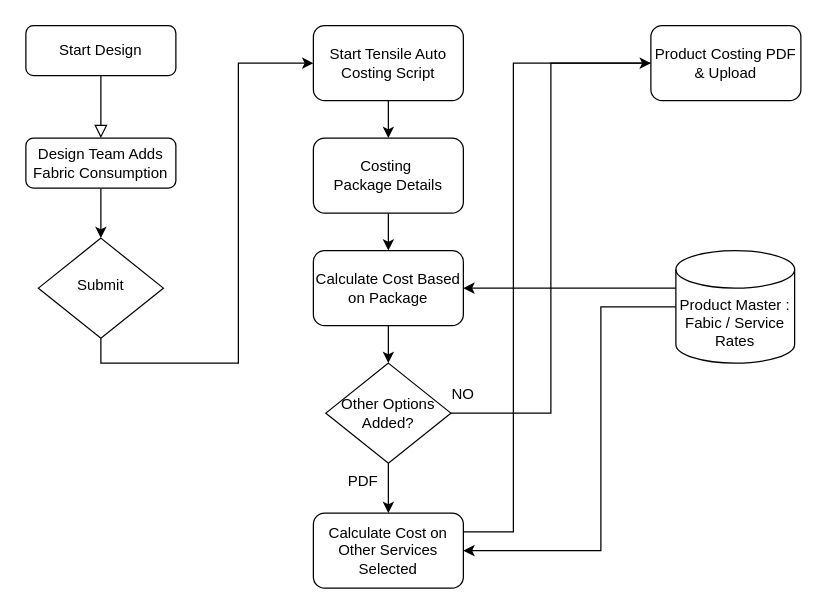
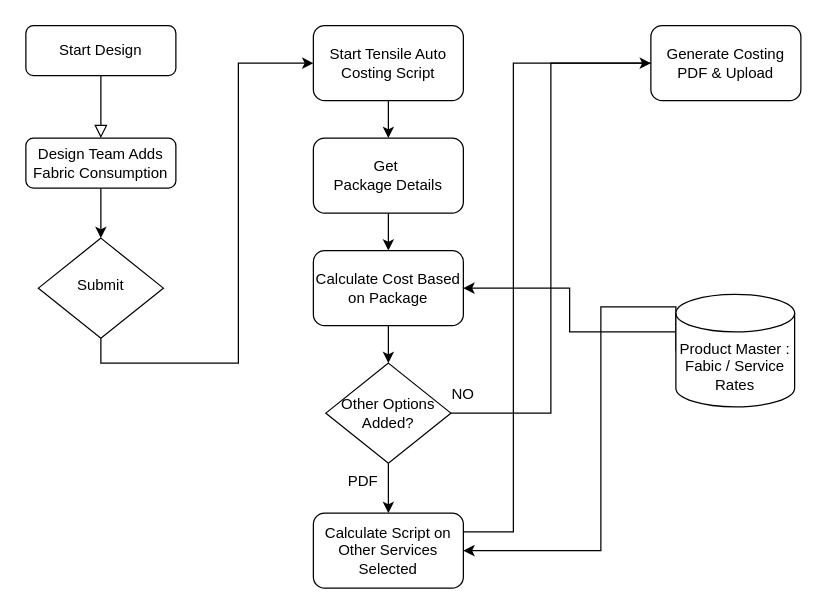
  <mxCell id="0" />
  <mxCell id="1" parent="0" />
  <mxCell id="2" value="" style="rounded=0;html=1;jettySize=auto;orthogonalLoop=1;fontSize=11;endArrow=block;endFill=0;endSize=8;strokeWidth=1;shadow=0;labelBackgroundColor=none;edgeStyle=orthogonalEdgeStyle;" parent="1" source="3" edge="1"><mxGeometry relative="1" as="geometry"><mxPoint x="80" y="110" as="targetPoint" /></mxGeometry></mxCell>
  <mxCell id="3" value="&lt;div&gt;Start Design&lt;/div&gt;" style="rounded=1;whiteSpace=wrap;html=1;fontSize=12;glass=0;strokeWidth=1;shadow=0;" parent="1" vertex="1"><mxGeometry x="20" y="20" width="120" height="40" as="geometry" /></mxCell>
  <mxCell id="4" style="edgeStyle=orthogonalEdgeStyle;rounded=0;orthogonalLoop=1;jettySize=auto;html=1;exitX=0.5;exitY=1;exitDx=0;exitDy=0;entryX=0.5;entryY=0;entryDx=0;entryDy=0;" edge="1" parent="1" source="5" target="7"><mxGeometry relative="1" as="geometry" /></mxCell>
  <mxCell id="5" value="Design Team Adds Fabric Consumption" style="rounded=1;whiteSpace=wrap;html=1;fontSize=12;glass=0;strokeWidth=1;shadow=0;" parent="1" vertex="1"><mxGeometry x="20" y="110" width="120" height="40" as="geometry" /></mxCell>
  <mxCell id="6" style="edgeStyle=orthogonalEdgeStyle;rounded=0;orthogonalLoop=1;jettySize=auto;html=1;exitX=0.5;exitY=1;exitDx=0;exitDy=0;entryX=0;entryY=0.5;entryDx=0;entryDy=0;" edge="1" parent="1" source="7" target="9"><mxGeometry relative="1" as="geometry" /></mxCell>
  <mxCell id="7" value="Submit" style="rhombus;whiteSpace=wrap;html=1;shadow=0;fontFamily=Helvetica;fontSize=12;align=center;strokeWidth=1;spacing=6;spacingTop=-4;" parent="1" vertex="1"><mxGeometry x="30" y="190" width="100" height="80" as="geometry" /></mxCell>
  <mxCell id="8" style="edgeStyle=orthogonalEdgeStyle;rounded=0;orthogonalLoop=1;jettySize=auto;html=1;exitX=0.5;exitY=1;exitDx=0;exitDy=0;entryX=0.5;entryY=0;entryDx=0;entryDy=0;" edge="1" parent="1" source="9" target="11"><mxGeometry relative="1" as="geometry"><mxPoint x="380" y="110" as="targetPoint" /><Array as="points" /></mxGeometry></mxCell>
  <mxCell id="9" value="Start Tensile Auto Costing Script" style="rounded=1;whiteSpace=wrap;html=1;" vertex="1" parent="1"><mxGeometry x="250" y="20" width="120" height="60" as="geometry" /></mxCell>
  <mxCell id="10" style="edgeStyle=orthogonalEdgeStyle;rounded=0;orthogonalLoop=1;jettySize=auto;html=1;exitX=0.5;exitY=1;exitDx=0;exitDy=0;entryX=0.5;entryY=0;entryDx=0;entryDy=0;" edge="1" parent="1" source="11" target="13"><mxGeometry relative="1" as="geometry" /></mxCell>
- <mxCell id="11" value="&lt;div&gt;Costing&amp;nbsp;&lt;/div&gt;&lt;div&gt;Package Details&lt;/div&gt;" style="rounded=1;whiteSpace=wrap;html=1;" vertex="1" parent="1"><mxGeometry x="250" y="110" width="120" height="60" as="geometry" /></mxCell>
+ <mxCell id="11" value="&lt;div&gt;Get&amp;nbsp;&lt;/div&gt;&lt;div&gt;Package Details&lt;/div&gt;" style="rounded=1;whiteSpace=wrap;html=1;" vertex="1" parent="1"><mxGeometry x="250" y="110" width="120" height="60" as="geometry" /></mxCell>
  <mxCell id="12" style="edgeStyle=orthogonalEdgeStyle;rounded=0;orthogonalLoop=1;jettySize=auto;html=1;exitX=0.5;exitY=1;exitDx=0;exitDy=0;entryX=0.5;entryY=0;entryDx=0;entryDy=0;" edge="1" parent="1" source="13" target="16"><mxGeometry relative="1" as="geometry" /></mxCell>
  <mxCell id="13" value="Calculate Cost Based on Package" style="rounded=1;whiteSpace=wrap;html=1;" vertex="1" parent="1"><mxGeometry x="250" y="200" width="120" height="60" as="geometry" /></mxCell>
  <mxCell id="14" style="edgeStyle=orthogonalEdgeStyle;rounded=0;orthogonalLoop=1;jettySize=auto;html=1;exitX=1;exitY=0.5;exitDx=0;exitDy=0;entryX=0;entryY=0.5;entryDx=0;entryDy=0;endArrow=none;" edge="1" parent="1" source="16" target="17"><mxGeometry relative="1" as="geometry" /></mxCell>
  <mxCell id="15" style="edgeStyle=orthogonalEdgeStyle;rounded=0;orthogonalLoop=1;jettySize=auto;html=1;exitX=0.5;exitY=1;exitDx=0;exitDy=0;entryX=0.5;entryY=0;entryDx=0;entryDy=0;" edge="1" parent="1" source="16" target="19"><mxGeometry relative="1" as="geometry" /></mxCell>
  <mxCell id="16" value="&lt;div&gt;Other Options&lt;/div&gt;&lt;div&gt;Added?&lt;br&gt;&lt;/div&gt;" style="rhombus;whiteSpace=wrap;html=1;" vertex="1" parent="1"><mxGeometry x="260" y="290" width="100" height="80" as="geometry" /></mxCell>
- <mxCell id="17" value="Product Costing PDF &amp;amp; Upload" style="rounded=1;whiteSpace=wrap;html=1;" vertex="1" parent="1"><mxGeometry x="520" y="20" width="120" height="60" as="geometry" /></mxCell>
+ <mxCell id="17" value="Generate Costing PDF &amp;amp; Upload" style="rounded=1;whiteSpace=wrap;html=1;" vertex="1" parent="1"><mxGeometry x="520" y="20" width="120" height="60" as="geometry" /></mxCell>
  <mxCell id="18" style="edgeStyle=orthogonalEdgeStyle;rounded=0;orthogonalLoop=1;jettySize=auto;html=1;exitX=1;exitY=0.25;exitDx=0;exitDy=0;entryX=0;entryY=0.5;entryDx=0;entryDy=0;" edge="1" parent="1" source="19" target="17"><mxGeometry relative="1" as="geometry"><Array as="points"><mxPoint x="410" y="425" /><mxPoint x="410" y="50" /></Array></mxGeometry></mxCell>
- <mxCell id="19" value="Calculate Cost on Other Services Selected" style="rounded=1;whiteSpace=wrap;html=1;" vertex="1" parent="1"><mxGeometry x="250" y="410" width="120" height="60" as="geometry" /></mxCell>
+ <mxCell id="19" value="Calculate Script on Other Services Selected" style="rounded=1;whiteSpace=wrap;html=1;" vertex="1" parent="1"><mxGeometry x="250" y="410" width="120" height="60" as="geometry" /></mxCell>
  <mxCell id="20" value="NO" style="text;html=1;align=center;verticalAlign=middle;whiteSpace=wrap;rounded=0;" vertex="1" parent="1"><mxGeometry x="340" y="300" width="60" height="30" as="geometry" /></mxCell>
  <mxCell id="21" value="PDF" style="text;html=1;align=center;verticalAlign=middle;whiteSpace=wrap;rounded=0;" vertex="1" parent="1"><mxGeometry x="260" y="370" width="60" height="30" as="geometry" /></mxCell>
  <mxCell id="22" style="edgeStyle=orthogonalEdgeStyle;rounded=0;orthogonalLoop=1;jettySize=auto;html=1;exitX=0;exitY=0.5;exitDx=0;exitDy=0;exitPerimeter=0;" edge="1" parent="1" source="24" target="19"><mxGeometry relative="1" as="geometry"><Array as="points"><mxPoint x="480" y="245" /><mxPoint x="480" y="440" /></Array></mxGeometry></mxCell>
  <mxCell id="23" style="edgeStyle=orthogonalEdgeStyle;rounded=0;orthogonalLoop=1;jettySize=auto;html=1;exitX=0;exitY=0;exitDx=0;exitDy=30;exitPerimeter=0;" edge="1" parent="1" source="24" target="13"><mxGeometry relative="1" as="geometry" /></mxCell>
- <mxCell id="24" value="Product Master : &lt;br&gt;Fabic / Service Rates" style="shape=cylinder3;whiteSpace=wrap;html=1;boundedLbl=1;backgroundOutline=1;size=15;" vertex="1" parent="1"><mxGeometry x="540" y="200" width="95" height="90" as="geometry" /></mxCell>
+ <mxCell id="24" value="Product Master : &lt;br&gt;Fabic / Service Rates" style="shape=cylinder3;whiteSpace=wrap;html=1;boundedLbl=1;backgroundOutline=1;size=15;" vertex="1" parent="1"><mxGeometry x="540" y="235" width="95" height="90" as="geometry" /></mxCell>
